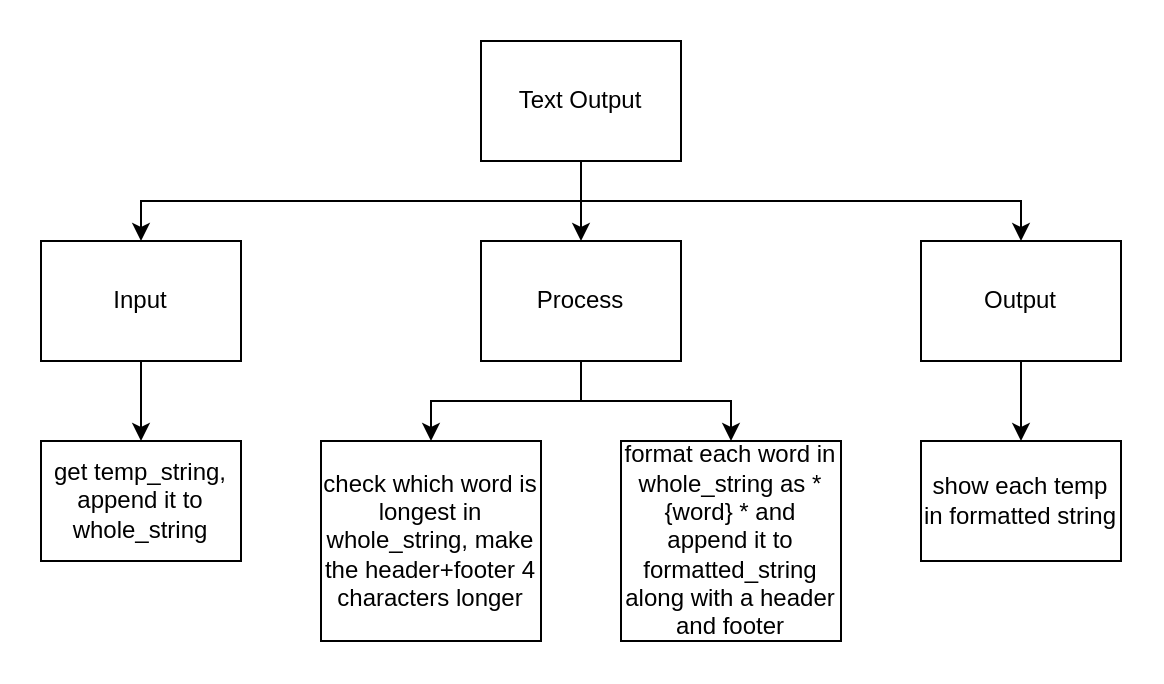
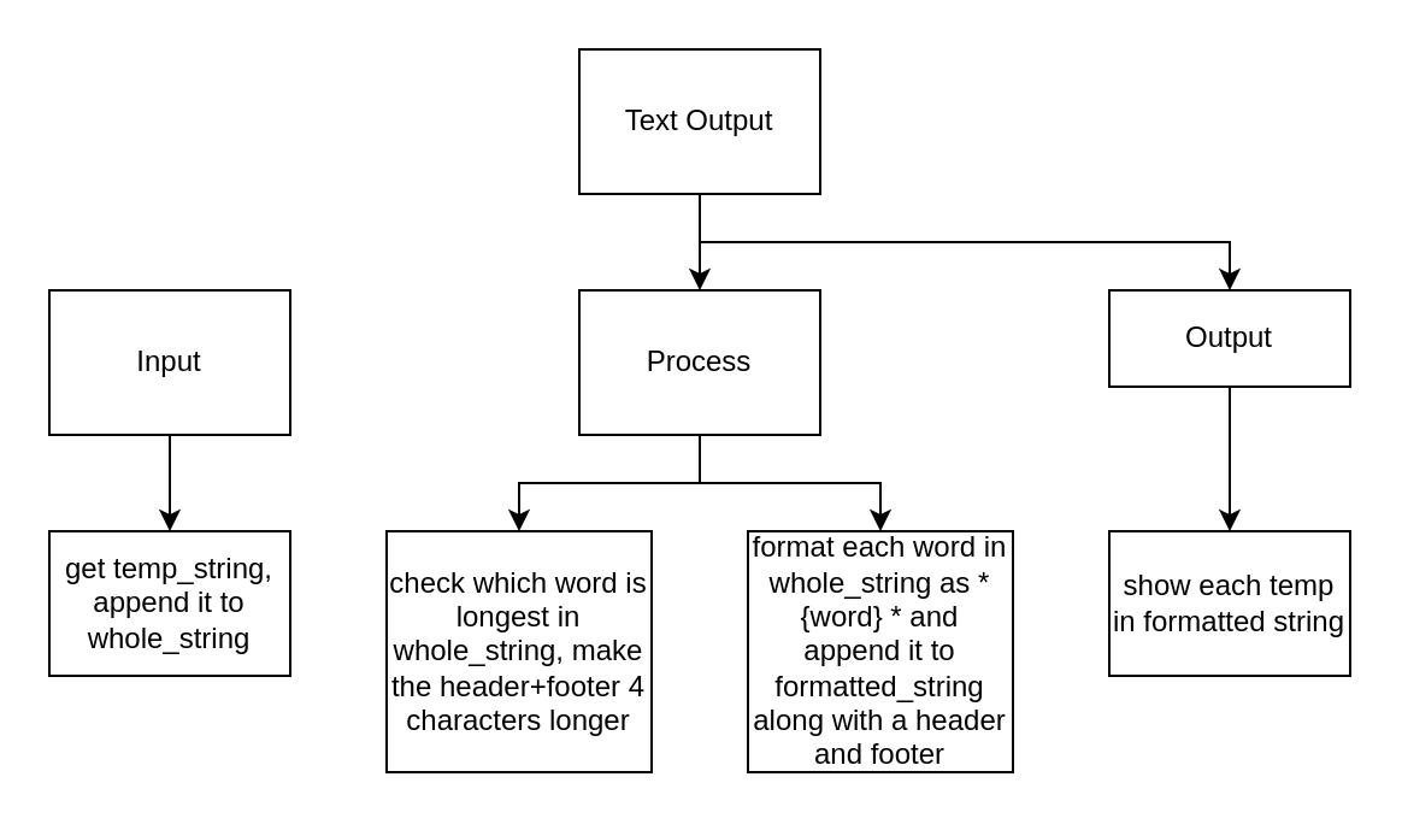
  <mxCell id="0" />
  <mxCell id="1" parent="0" />
  <mxCell id="2" style="edgeStyle=none;html=1;exitX=0.5;exitY=1;exitDx=0;exitDy=0;entryX=0.5;entryY=0;entryDx=0;entryDy=0;" edge="1" parent="1" source="5" target="8"><mxGeometry relative="1" as="geometry" /></mxCell>
- <mxCell id="3" style="edgeStyle=none;html=1;exitX=0.5;exitY=1;exitDx=0;exitDy=0;entryX=0.5;entryY=0;entryDx=0;entryDy=0;rounded=0;" edge="1" parent="1" source="5" target="10"><mxGeometry relative="1" as="geometry"><Array as="points"><mxPoint x="290" y="100" /><mxPoint x="70" y="100" /></Array></mxGeometry></mxCell>
  <mxCell id="4" style="edgeStyle=none;rounded=0;html=1;exitX=0.5;exitY=1;exitDx=0;exitDy=0;entryX=0.5;entryY=0;entryDx=0;entryDy=0;" edge="1" parent="1" source="5" target="12"><mxGeometry relative="1" as="geometry"><Array as="points"><mxPoint x="290" y="100" /><mxPoint x="510" y="100" /></Array></mxGeometry></mxCell>
  <mxCell id="5" value="Text Output" style="rounded=0;whiteSpace=wrap;html=1;" vertex="1" parent="1"><mxGeometry x="240" y="20" width="100" height="60" as="geometry" /></mxCell>
  <mxCell id="6" style="edgeStyle=none;rounded=0;html=1;exitX=0.5;exitY=1;exitDx=0;exitDy=0;entryX=0.5;entryY=0;entryDx=0;entryDy=0;" edge="1" parent="1" source="8" target="14"><mxGeometry relative="1" as="geometry"><Array as="points"><mxPoint x="290" y="200" /><mxPoint x="215" y="200" /></Array></mxGeometry></mxCell>
  <mxCell id="7" style="edgeStyle=none;rounded=0;html=1;exitX=0.5;exitY=1;exitDx=0;exitDy=0;entryX=0.5;entryY=0;entryDx=0;entryDy=0;" edge="1" parent="1" source="8" target="15"><mxGeometry relative="1" as="geometry"><Array as="points"><mxPoint x="290" y="200" /><mxPoint x="365" y="200" /></Array></mxGeometry></mxCell>
  <mxCell id="8" value="Process" style="rounded=0;whiteSpace=wrap;html=1;" vertex="1" parent="1"><mxGeometry x="240" y="120" width="100" height="60" as="geometry" /></mxCell>
  <mxCell id="9" style="edgeStyle=none;rounded=0;html=1;exitX=0.5;exitY=1;exitDx=0;exitDy=0;entryX=0.5;entryY=0;entryDx=0;entryDy=0;" edge="1" parent="1" source="10" target="13"><mxGeometry relative="1" as="geometry"><Array as="points"><mxPoint x="70" y="200" /></Array></mxGeometry></mxCell>
  <mxCell id="10" value="Input" style="rounded=0;whiteSpace=wrap;html=1;" vertex="1" parent="1"><mxGeometry x="20" y="120" width="100" height="60" as="geometry" /></mxCell>
  <mxCell id="11" style="edgeStyle=none;rounded=0;html=1;exitX=0.5;exitY=1;exitDx=0;exitDy=0;entryX=0.5;entryY=0;entryDx=0;entryDy=0;" edge="1" parent="1" source="12" target="16"><mxGeometry relative="1" as="geometry" /></mxCell>
- <mxCell id="12" value="Output" style="rounded=0;whiteSpace=wrap;html=1;" vertex="1" parent="1"><mxGeometry x="460" y="120" width="100" height="60" as="geometry" /></mxCell>
+ <mxCell id="12" value="Output" style="rounded=0;whiteSpace=wrap;html=1;" vertex="1" parent="1"><mxGeometry x="460" y="120" width="100" height="40" as="geometry" /></mxCell>
  <mxCell id="13" value="get temp_string, append it to whole_string" style="rounded=0;whiteSpace=wrap;html=1;" vertex="1" parent="1"><mxGeometry x="20" y="220" width="100" height="60" as="geometry" /></mxCell>
  <mxCell id="14" value="check which word is longest in whole_string, make the header+footer 4 characters longer" style="rounded=0;whiteSpace=wrap;html=1;" vertex="1" parent="1"><mxGeometry x="160" y="220" width="110" height="100" as="geometry" /></mxCell>
  <mxCell id="15" value="format each word in whole_string as * {word} * and append it to formatted_string along with a header and footer" style="rounded=0;whiteSpace=wrap;html=1;" vertex="1" parent="1"><mxGeometry x="310" y="220" width="110" height="100" as="geometry" /></mxCell>
  <mxCell id="16" value="show each temp in formatted string" style="rounded=0;whiteSpace=wrap;html=1;" vertex="1" parent="1"><mxGeometry x="460" y="220" width="100" height="60" as="geometry" /></mxCell>
